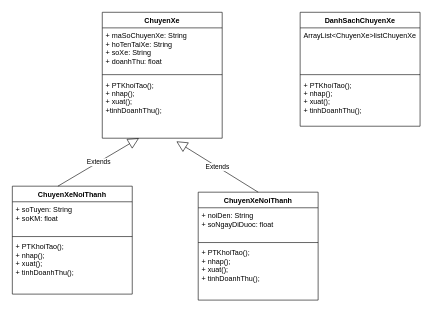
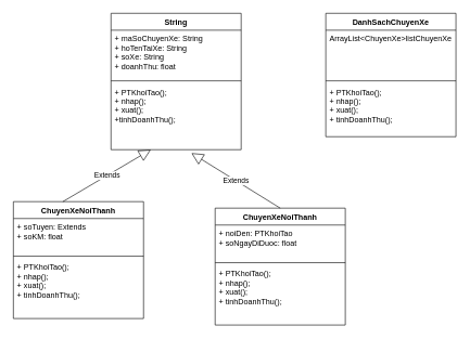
  <mxCell id="0" />
  <mxCell id="1" parent="0" />
- <mxCell id="2" value="ChuyenXe" style="swimlane;fontStyle=1;align=center;verticalAlign=top;childLayout=stackLayout;horizontal=1;startSize=26;horizontalStack=0;resizeParent=1;resizeParentMax=0;resizeLast=0;collapsible=1;marginBottom=0;" vertex="1" parent="1"><mxGeometry x="170" y="20" width="200" height="210" as="geometry" /></mxCell>
+ <mxCell id="2" value="String" style="swimlane;fontStyle=1;align=center;verticalAlign=top;childLayout=stackLayout;horizontal=1;startSize=26;horizontalStack=0;resizeParent=1;resizeParentMax=0;resizeLast=0;collapsible=1;marginBottom=0;" vertex="1" parent="1"><mxGeometry x="170" y="20" width="200" height="210" as="geometry" /></mxCell>
  <mxCell id="3" value="+ maSoChuyenXe: String&#10;+ hoTenTaiXe: String&#10;+ soXe: String&#10;+ doanhThu: float&#10;" style="text;strokeColor=none;fillColor=none;align=left;verticalAlign=top;spacingLeft=4;spacingRight=4;overflow=hidden;rotatable=0;points=[[0,0.5],[1,0.5]];portConstraint=eastwest;" vertex="1" parent="2"><mxGeometry y="26" width="200" height="74" as="geometry" /></mxCell>
  <mxCell id="4" value="" style="line;strokeWidth=1;fillColor=none;align=left;verticalAlign=middle;spacingTop=-1;spacingLeft=3;spacingRight=3;rotatable=0;labelPosition=right;points=[];portConstraint=eastwest;" vertex="1" parent="2"><mxGeometry y="100" width="200" height="8" as="geometry" /></mxCell>
  <mxCell id="5" value="+ PTKhoiTao();&#10;+ nhap();&#10;+ xuat();&#10;+tinhDoanhThu();" style="text;strokeColor=none;fillColor=none;align=left;verticalAlign=top;spacingLeft=4;spacingRight=4;overflow=hidden;rotatable=0;points=[[0,0.5],[1,0.5]];portConstraint=eastwest;" vertex="1" parent="2"><mxGeometry y="108" width="200" height="102" as="geometry" /></mxCell>
  <mxCell id="6" value="ChuyenXeNoiThanh" style="swimlane;fontStyle=1;align=center;verticalAlign=top;childLayout=stackLayout;horizontal=1;startSize=26;horizontalStack=0;resizeParent=1;resizeParentMax=0;resizeLast=0;collapsible=1;marginBottom=0;" vertex="1" parent="1"><mxGeometry x="20" y="310" width="200" height="180" as="geometry" /></mxCell>
- <mxCell id="7" value="+ soTuyen: String&#10;+ soKM: float" style="text;strokeColor=none;fillColor=none;align=left;verticalAlign=top;spacingLeft=4;spacingRight=4;overflow=hidden;rotatable=0;points=[[0,0.5],[1,0.5]];portConstraint=eastwest;" vertex="1" parent="6"><mxGeometry y="26" width="200" height="54" as="geometry" /></mxCell>
+ <mxCell id="7" value="+ soTuyen: Extends&#10;+ soKM: float" style="text;strokeColor=none;fillColor=none;align=left;verticalAlign=top;spacingLeft=4;spacingRight=4;overflow=hidden;rotatable=0;points=[[0,0.5],[1,0.5]];portConstraint=eastwest;" vertex="1" parent="6"><mxGeometry y="26" width="200" height="54" as="geometry" /></mxCell>
  <mxCell id="8" value="" style="line;strokeWidth=1;fillColor=none;align=left;verticalAlign=middle;spacingTop=-1;spacingLeft=3;spacingRight=3;rotatable=0;labelPosition=right;points=[];portConstraint=eastwest;" vertex="1" parent="6"><mxGeometry y="80" width="200" height="8" as="geometry" /></mxCell>
  <mxCell id="9" value="+ PTKhoiTao();&#10;+ nhap();&#10;+ xuat();&#10;+ tinhDoanhThu();" style="text;strokeColor=none;fillColor=none;align=left;verticalAlign=top;spacingLeft=4;spacingRight=4;overflow=hidden;rotatable=0;points=[[0,0.5],[1,0.5]];portConstraint=eastwest;" vertex="1" parent="6"><mxGeometry y="88" width="200" height="92" as="geometry" /></mxCell>
  <mxCell id="10" value="ChuyenXeNoiThanh" style="swimlane;fontStyle=1;align=center;verticalAlign=top;childLayout=stackLayout;horizontal=1;startSize=26;horizontalStack=0;resizeParent=1;resizeParentMax=0;resizeLast=0;collapsible=1;marginBottom=0;" vertex="1" parent="1"><mxGeometry x="330" y="320" width="200" height="180" as="geometry" /></mxCell>
- <mxCell id="11" value="+ noiDen: String&#10;+ soNgayDiDuoc: float" style="text;strokeColor=none;fillColor=none;align=left;verticalAlign=top;spacingLeft=4;spacingRight=4;overflow=hidden;rotatable=0;points=[[0,0.5],[1,0.5]];portConstraint=eastwest;" vertex="1" parent="10"><mxGeometry y="26" width="200" height="54" as="geometry" /></mxCell>
+ <mxCell id="11" value="+ noiDen: PTKhoiTao&#10;+ soNgayDiDuoc: float" style="text;strokeColor=none;fillColor=none;align=left;verticalAlign=top;spacingLeft=4;spacingRight=4;overflow=hidden;rotatable=0;points=[[0,0.5],[1,0.5]];portConstraint=eastwest;" vertex="1" parent="10"><mxGeometry y="26" width="200" height="54" as="geometry" /></mxCell>
  <mxCell id="12" value="" style="line;strokeWidth=1;fillColor=none;align=left;verticalAlign=middle;spacingTop=-1;spacingLeft=3;spacingRight=3;rotatable=0;labelPosition=right;points=[];portConstraint=eastwest;" vertex="1" parent="10"><mxGeometry y="80" width="200" height="8" as="geometry" /></mxCell>
  <mxCell id="13" value="+ PTKhoiTao();&#10;+ nhap();&#10;+ xuat();&#10;+ tinhDoanhThu();" style="text;strokeColor=none;fillColor=none;align=left;verticalAlign=top;spacingLeft=4;spacingRight=4;overflow=hidden;rotatable=0;points=[[0,0.5],[1,0.5]];portConstraint=eastwest;" vertex="1" parent="10"><mxGeometry y="88" width="200" height="92" as="geometry" /></mxCell>
  <mxCell id="14" value="Extends" style="endArrow=block;endSize=16;endFill=0;html=1;entryX=0.306;entryY=1;entryDx=0;entryDy=0;entryPerimeter=0;" edge="1" parent="1" target="5"><mxGeometry width="160" relative="1" as="geometry"><mxPoint x="96" y="310" as="sourcePoint" /><mxPoint x="230" y="240" as="targetPoint" /></mxGeometry></mxCell>
  <mxCell id="15" value="Extends" style="endArrow=block;endSize=16;endFill=0;html=1;entryX=0.618;entryY=1.052;entryDx=0;entryDy=0;entryPerimeter=0;exitX=0.5;exitY=0;exitDx=0;exitDy=0;" edge="1" parent="1" source="10" target="5"><mxGeometry width="160" relative="1" as="geometry"><mxPoint x="445" y="370" as="sourcePoint" /><mxPoint x="304" y="310" as="targetPoint" /></mxGeometry></mxCell>
  <mxCell id="16" value="DanhSachChuyenXe" style="swimlane;fontStyle=1;align=center;verticalAlign=top;childLayout=stackLayout;horizontal=1;startSize=26;horizontalStack=0;resizeParent=1;resizeParentMax=0;resizeLast=0;collapsible=1;marginBottom=0;" vertex="1" parent="1"><mxGeometry x="500" y="20" width="200" height="190" as="geometry" /></mxCell>
  <mxCell id="17" value="ArrayList&lt;ChuyenXe&gt;listChuyenXe" style="text;strokeColor=none;fillColor=none;align=left;verticalAlign=top;spacingLeft=4;spacingRight=4;overflow=hidden;rotatable=0;points=[[0,0.5],[1,0.5]];portConstraint=eastwest;" vertex="1" parent="16"><mxGeometry y="26" width="200" height="74" as="geometry" /></mxCell>
  <mxCell id="18" value="" style="line;strokeWidth=1;fillColor=none;align=left;verticalAlign=middle;spacingTop=-1;spacingLeft=3;spacingRight=3;rotatable=0;labelPosition=right;points=[];portConstraint=eastwest;" vertex="1" parent="16"><mxGeometry y="100" width="200" height="8" as="geometry" /></mxCell>
  <mxCell id="19" value="+ PTKhoiTao();&#10;+ nhap();&#10;+ xuat();&#10;+ tinhDoanhThu();" style="text;strokeColor=none;fillColor=none;align=left;verticalAlign=top;spacingLeft=4;spacingRight=4;overflow=hidden;rotatable=0;points=[[0,0.5],[1,0.5]];portConstraint=eastwest;" vertex="1" parent="16"><mxGeometry y="108" width="200" height="82" as="geometry" /></mxCell>
